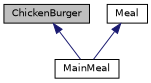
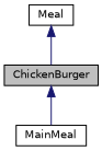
  digraph {
    node [color=black fillcolor=white fontname=Helvetica fontsize=10 shape=record style=filled]
    edge [color=midnightblue dir=back fontname=Helvetica fontsize=10 labelfontname=Helvetica labelfontsize=10 style=solid]
    n1 [fillcolor=grey75 fontcolor=black height=0.2 label=ChickenBurger width=0.4]
    n2 [height=0.2 label=MainMeal width=0.4]
    n3 [height=0.2 label=Meal width=0.4]
    n1 -> n2
-   n3 -> n2
+   n3 -> n1
  }
